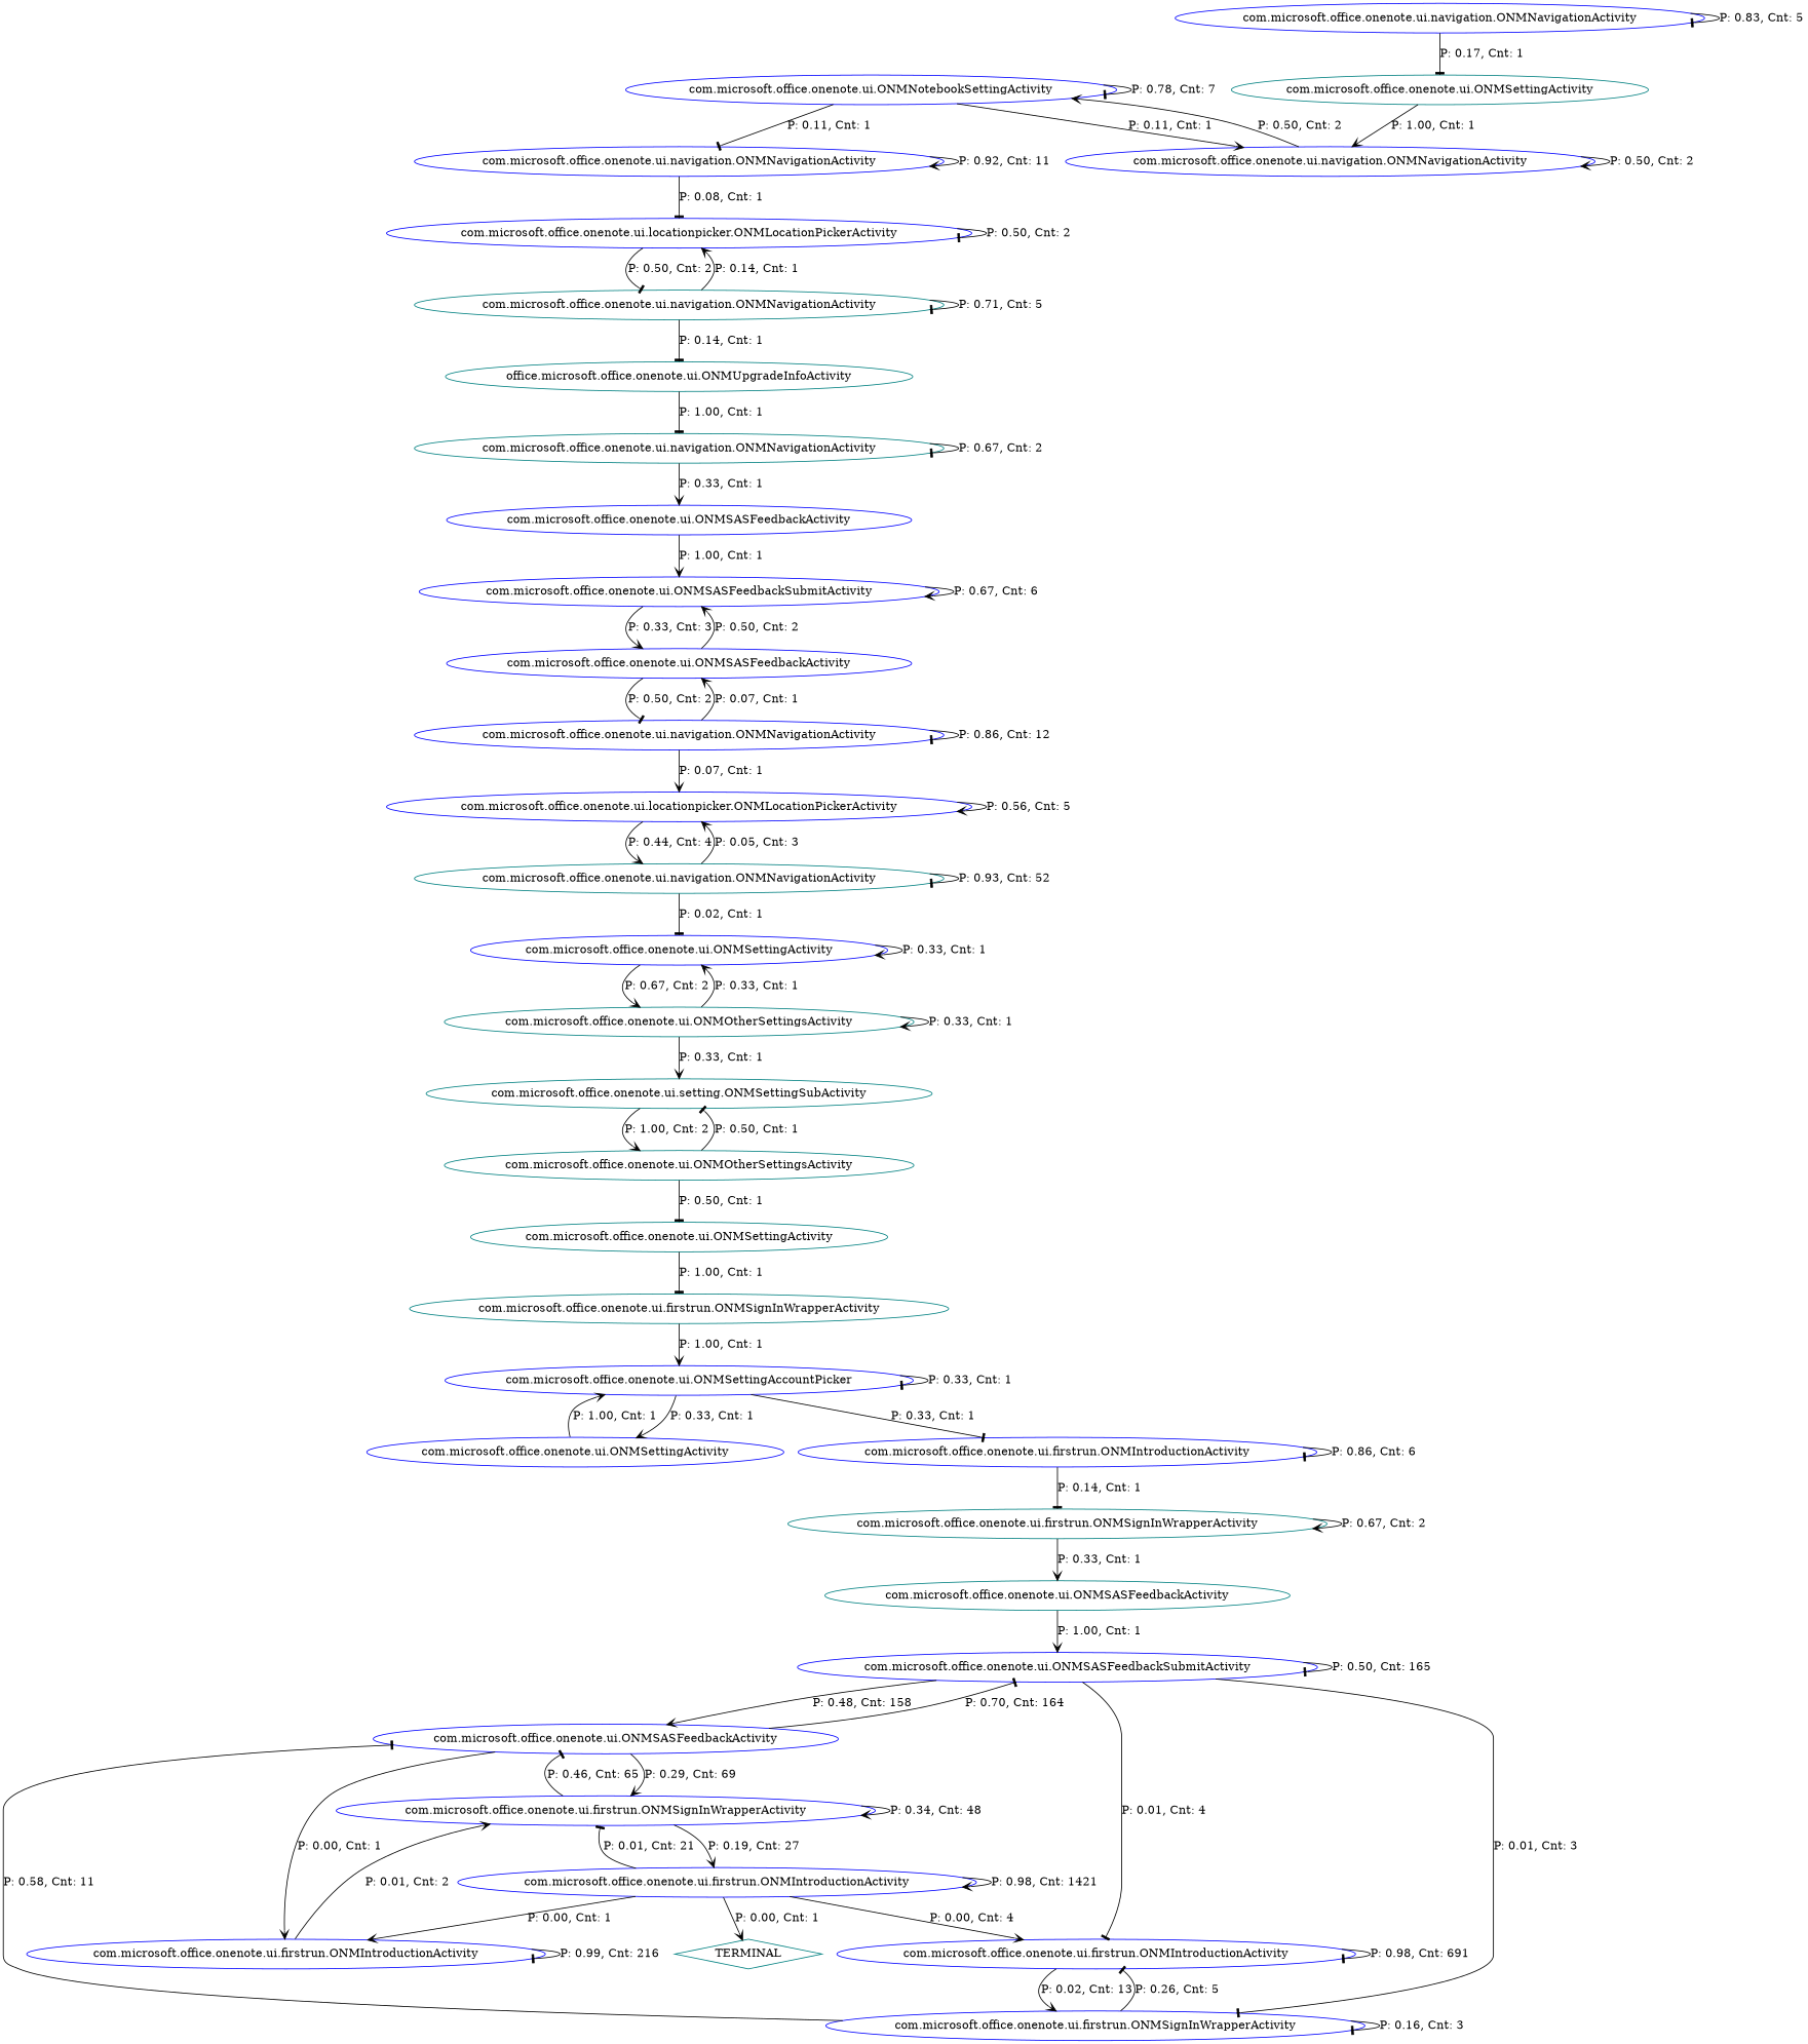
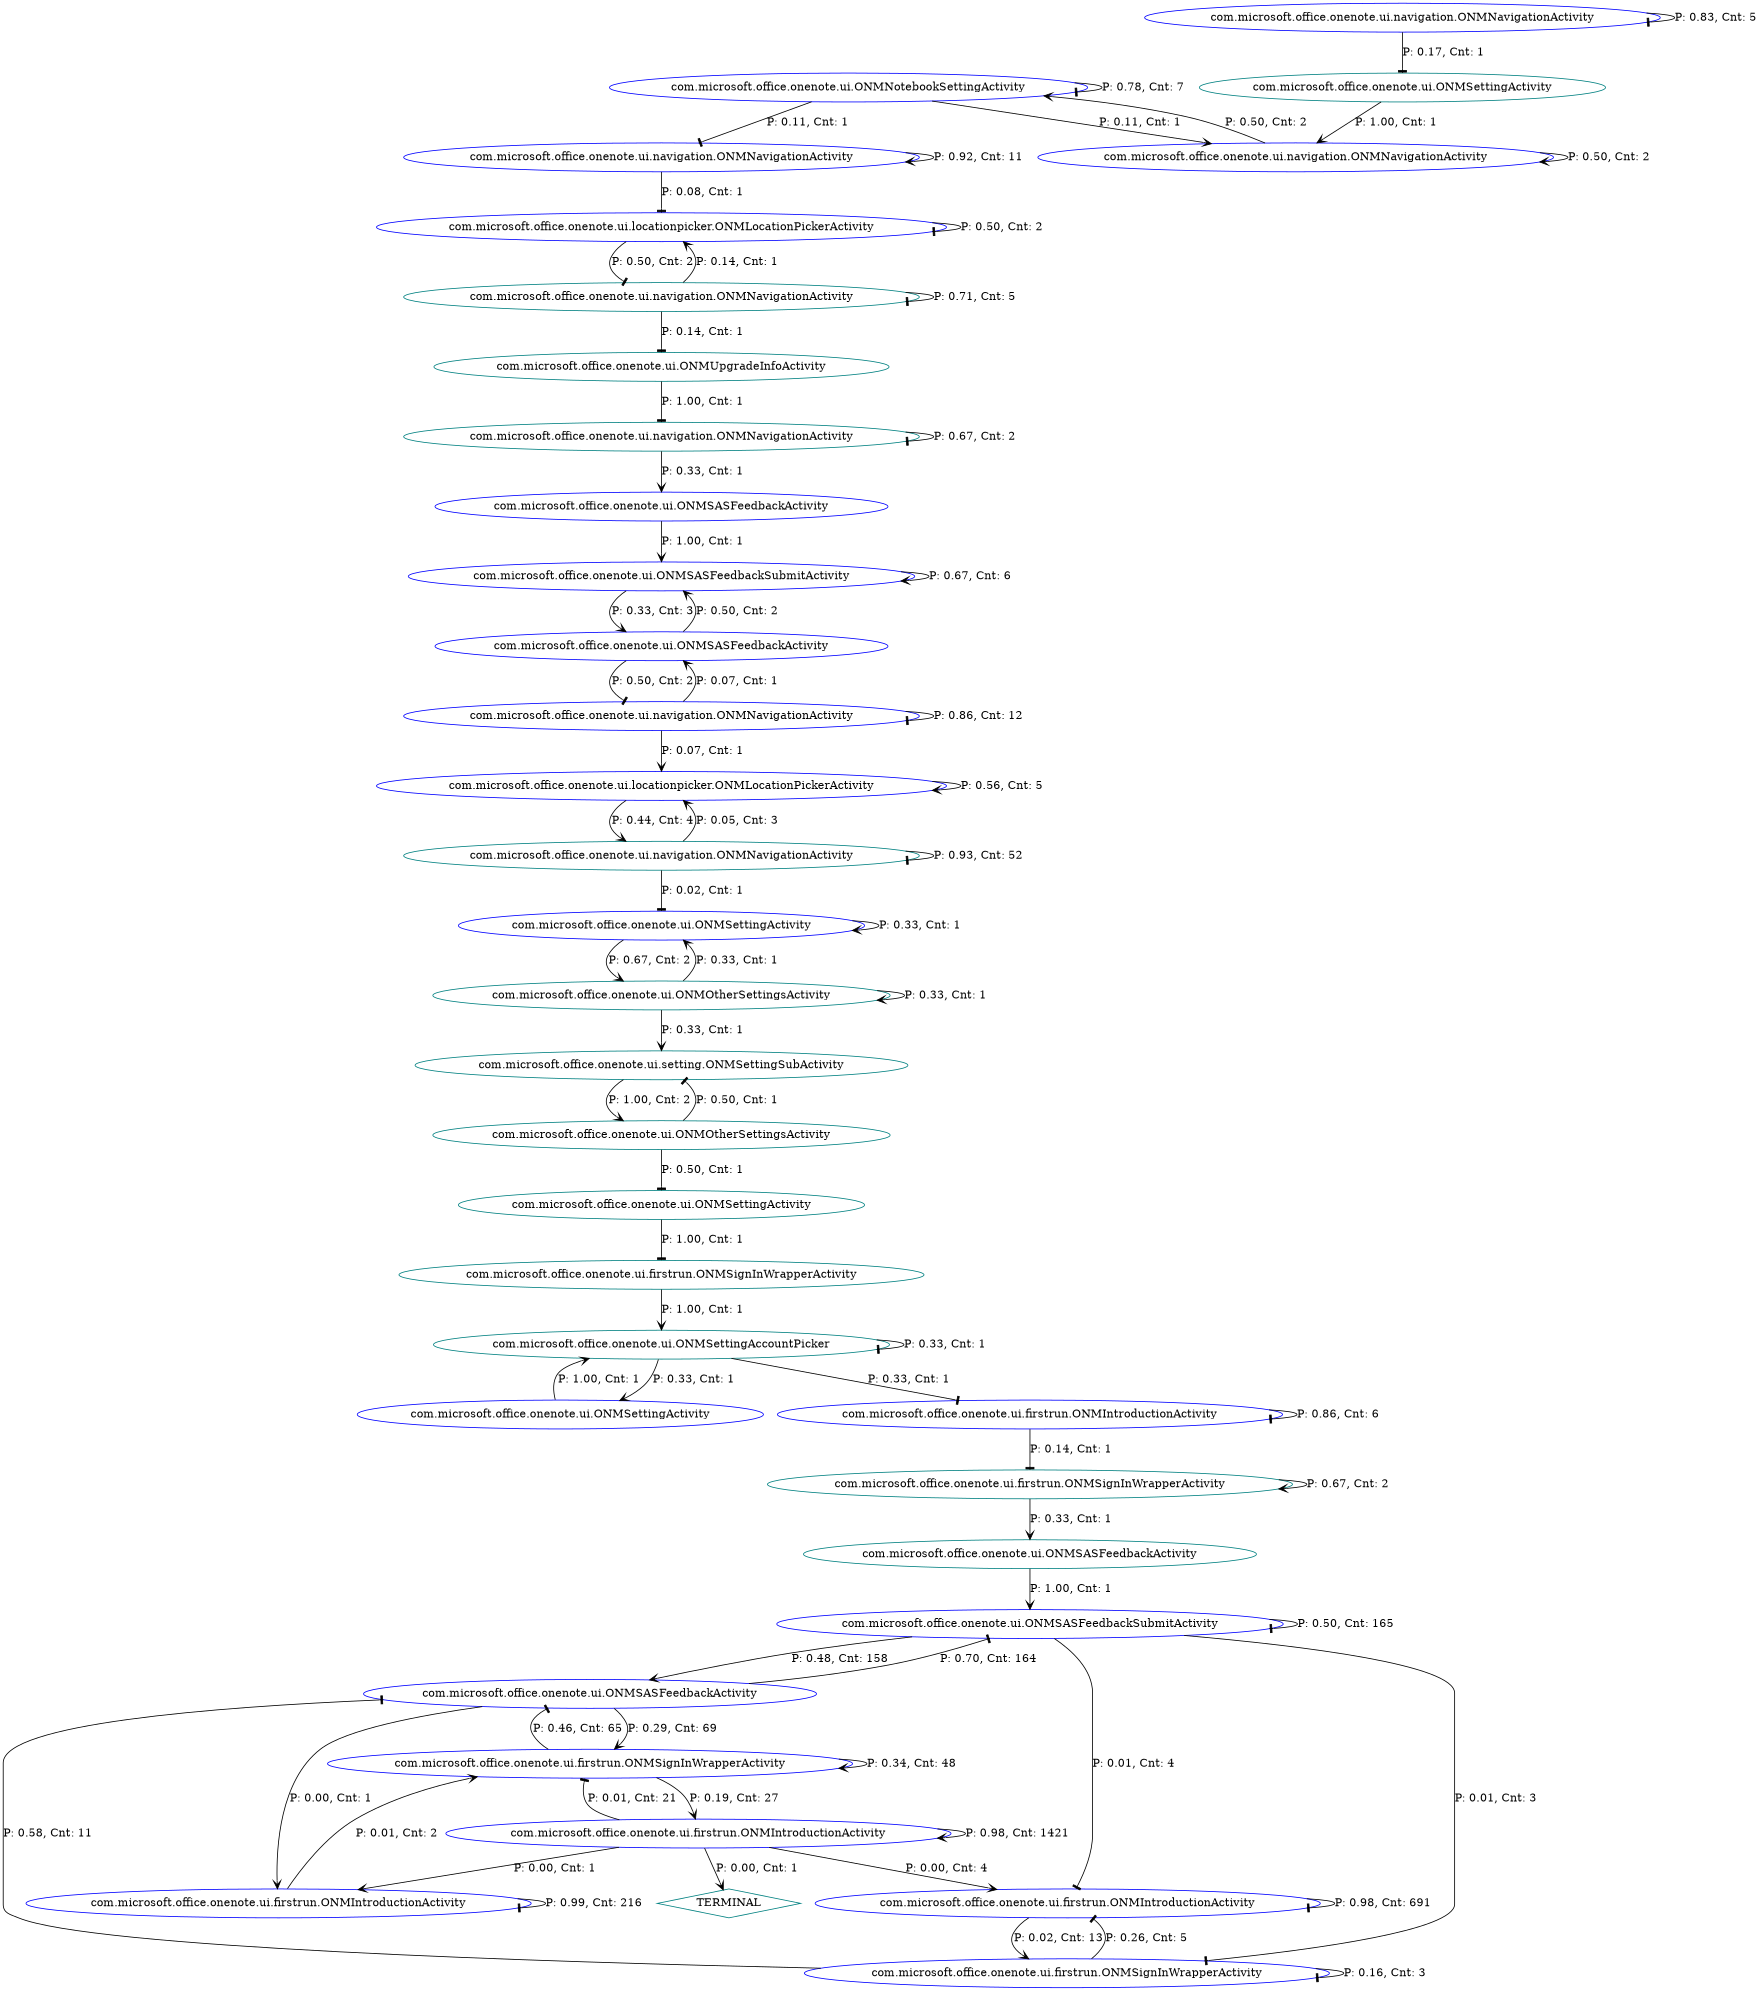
  digraph {
    node [color=blue]
    edge [arrowhead=vee]
    n1 [label="com.microsoft.office.onenote.ui.ONMNotebookSettingActivity"]
    n2 [label="com.microsoft.office.onenote.ui.navigation.ONMNavigationActivity"]
    n3 [label="com.microsoft.office.onenote.ui.navigation.ONMNavigationActivity"]
    n4 [label="com.microsoft.office.onenote.ui.locationpicker.ONMLocationPickerActivity"]
    n5 [color=teal label="com.microsoft.office.onenote.ui.ONMOtherSettingsActivity"]
    n6 [color=teal label="com.microsoft.office.onenote.ui.ONMSettingActivity"]
    n7 [color=teal label="com.microsoft.office.onenote.ui.setting.ONMSettingSubActivity"]
    n8 [color=teal label="com.microsoft.office.onenote.ui.firstrun.ONMSignInWrapperActivity"]
    n9 [color=teal label="com.microsoft.office.onenote.ui.ONMOtherSettingsActivity"]
    n10 [label="com.microsoft.office.onenote.ui.ONMSettingActivity"]
    n11 [color=teal label="com.microsoft.office.onenote.ui.ONMSASFeedbackActivity"]
    n12 [label="com.microsoft.office.onenote.ui.ONMSASFeedbackSubmitActivity"]
    n13 [label="com.microsoft.office.onenote.ui.ONMSASFeedbackActivity"]
    n14 [label="com.microsoft.office.onenote.ui.firstrun.ONMIntroductionActivity"]
    n15 [label="com.microsoft.office.onenote.ui.firstrun.ONMSignInWrapperActivity"]
    n16 [label="com.microsoft.office.onenote.ui.ONMSASFeedbackActivity"]
    n17 [label="com.microsoft.office.onenote.ui.ONMSASFeedbackSubmitActivity"]
    n18 [label="com.microsoft.office.onenote.ui.ONMSASFeedbackActivity"]
    n19 [label="com.microsoft.office.onenote.ui.navigation.ONMNavigationActivity"]
    n20 [label="com.microsoft.office.onenote.ui.locationpicker.ONMLocationPickerActivity"]
    n21 [label="com.microsoft.office.onenote.ui.firstrun.ONMIntroductionActivity"]
    n22 [label="com.microsoft.office.onenote.ui.firstrun.ONMSignInWrapperActivity"]
    n23 [label="com.microsoft.office.onenote.ui.firstrun.ONMIntroductionActivity"]
-   n24 [label="com.microsoft.office.onenote.ui.ONMSettingAccountPicker"]
+   n24 [color=teal label="com.microsoft.office.onenote.ui.ONMSettingAccountPicker"]
    n25 [label="com.microsoft.office.onenote.ui.ONMSettingActivity"]
    n26 [label="com.microsoft.office.onenote.ui.firstrun.ONMIntroductionActivity"]
    n27 [color=teal label="com.microsoft.office.onenote.ui.firstrun.ONMSignInWrapperActivity"]
    n28 [color=teal label="com.microsoft.office.onenote.ui.ONMSettingActivity"]
-   n29 [color=teal label="office.microsoft.office.onenote.ui.ONMUpgradeInfoActivity"]
+   n29 [color=teal label="com.microsoft.office.onenote.ui.ONMUpgradeInfoActivity"]
    n30 [color=teal label="com.microsoft.office.onenote.ui.navigation.ONMNavigationActivity"]
    n31 [color=teal label=TERMINAL shape=diamond]
    n32 [color=teal label="com.microsoft.office.onenote.ui.navigation.ONMNavigationActivity"]
    n33 [color=teal label="com.microsoft.office.onenote.ui.navigation.ONMNavigationActivity"]
    n34 [label="com.microsoft.office.onenote.ui.navigation.ONMNavigationActivity"]
    n1 -> n1 [arrowhead=tee label="P: 0.78, Cnt: 7"]
    n1 -> n2 [label="P: 0.11, Cnt: 1"]
    n1 -> n3 [arrowhead=tee label="P: 0.11, Cnt: 1"]
    n2 -> n1 [label="P: 0.50, Cnt: 2"]
    n2 -> n2 [label="P: 0.50, Cnt: 2"]
    n3 -> n3 [label="P: 0.92, Cnt: 11"]
    n3 -> n4 [arrowhead=tee label="P: 0.08, Cnt: 1"]
    n4 -> n4 [arrowhead=tee label="P: 0.50, Cnt: 2"]
    n4 -> n32 [arrowhead=tee label="P: 0.50, Cnt: 2"]
    n5 -> n6 [arrowhead=tee label="P: 0.50, Cnt: 1"]
    n5 -> n7 [arrowhead=tee label="P: 0.50, Cnt: 1"]
    n6 -> n8 [arrowhead=tee label="P: 1.00, Cnt: 1"]
    n7 -> n5 [label="P: 1.00, Cnt: 2"]
    n8 -> n24 [label="P: 1.00, Cnt: 1"]
    n9 -> n7 [label="P: 0.33, Cnt: 1"]
    n9 -> n9 [label="P: 0.33, Cnt: 1"]
    n9 -> n10 [label="P: 0.33, Cnt: 1"]
    n10 -> n9 [label="P: 0.67, Cnt: 2"]
    n10 -> n10 [label="P: 0.33, Cnt: 1"]
    n11 -> n12 [label="P: 1.00, Cnt: 1"]
    n12 -> n12 [arrowhead=tee label="P: 0.50, Cnt: 165"]
    n12 -> n13 [label="P: 0.48, Cnt: 158"]
    n12 -> n14 [arrowhead=tee label="P: 0.01, Cnt: 4"]
    n12 -> n15 [arrowhead=tee label="P: 0.01, Cnt: 3"]
    n13 -> n12 [arrowhead=tee label="P: 0.70, Cnt: 164"]
    n13 -> n21 [label="P: 0.00, Cnt: 1"]
    n13 -> n22 [label="P: 0.29, Cnt: 69"]
    n14 -> n14 [arrowhead=tee label="P: 0.98, Cnt: 691"]
    n14 -> n15 [label="P: 0.02, Cnt: 13"]
    n15 -> n13 [arrowhead=tee label="P: 0.58, Cnt: 11"]
    n15 -> n14 [arrowhead=tee label="P: 0.26, Cnt: 5"]
    n15 -> n15 [arrowhead=tee label="P: 0.16, Cnt: 3"]
    n16 -> n17 [label="P: 1.00, Cnt: 1"]
    n17 -> n17 [label="P: 0.67, Cnt: 6"]
    n17 -> n18 [label="P: 0.33, Cnt: 3"]
    n18 -> n17 [label="P: 0.50, Cnt: 2"]
    n18 -> n19 [arrowhead=tee label="P: 0.50, Cnt: 2"]
    n19 -> n18 [label="P: 0.07, Cnt: 1"]
    n19 -> n19 [arrowhead=tee label="P: 0.86, Cnt: 12"]
    n19 -> n20 [label="P: 0.07, Cnt: 1"]
    n20 -> n20 [label="P: 0.56, Cnt: 5"]
    n20 -> n33 [label="P: 0.44, Cnt: 4"]
    n21 -> n21 [arrowhead=tee label="P: 0.99, Cnt: 216"]
    n21 -> n22 [label="P: 0.01, Cnt: 2"]
    n22 -> n13 [arrowhead=tee label="P: 0.46, Cnt: 65"]
    n22 -> n22 [label="P: 0.34, Cnt: 48"]
    n22 -> n23 [label="P: 0.19, Cnt: 27"]
    n23 -> n14 [label="P: 0.00, Cnt: 4"]
    n23 -> n21 [label="P: 0.00, Cnt: 1"]
    n23 -> n22 [arrowhead=tee label="P: 0.01, Cnt: 21"]
    n23 -> n23 [label="P: 0.98, Cnt: 1421"]
    n23 -> n31 [label="P: 0.00, Cnt: 1"]
    n24 -> n24 [arrowhead=tee label="P: 0.33, Cnt: 1"]
    n24 -> n25 [label="P: 0.33, Cnt: 1"]
    n24 -> n26 [arrowhead=tee label="P: 0.33, Cnt: 1"]
    n25 -> n24 [label="P: 1.00, Cnt: 1"]
    n26 -> n26 [arrowhead=tee label="P: 0.86, Cnt: 6"]
    n26 -> n27 [arrowhead=tee label="P: 0.14, Cnt: 1"]
    n27 -> n11 [label="P: 0.33, Cnt: 1"]
    n27 -> n27 [label="P: 0.67, Cnt: 2"]
    n28 -> n2 [label="P: 1.00, Cnt: 1"]
    n29 -> n30 [arrowhead=tee label="P: 1.00, Cnt: 1"]
    n30 -> n16 [label="P: 0.33, Cnt: 1"]
    n30 -> n30 [arrowhead=tee label="P: 0.67, Cnt: 2"]
    n32 -> n4 [label="P: 0.14, Cnt: 1"]
    n32 -> n29 [arrowhead=tee label="P: 0.14, Cnt: 1"]
    n32 -> n32 [arrowhead=tee label="P: 0.71, Cnt: 5"]
    n33 -> n10 [arrowhead=tee label="P: 0.02, Cnt: 1"]
    n33 -> n20 [label="P: 0.05, Cnt: 3"]
    n33 -> n33 [arrowhead=tee label="P: 0.93, Cnt: 52"]
    n34 -> n28 [arrowhead=tee label="P: 0.17, Cnt: 1"]
    n34 -> n34 [arrowhead=tee label="P: 0.83, Cnt: 5"]
  }
